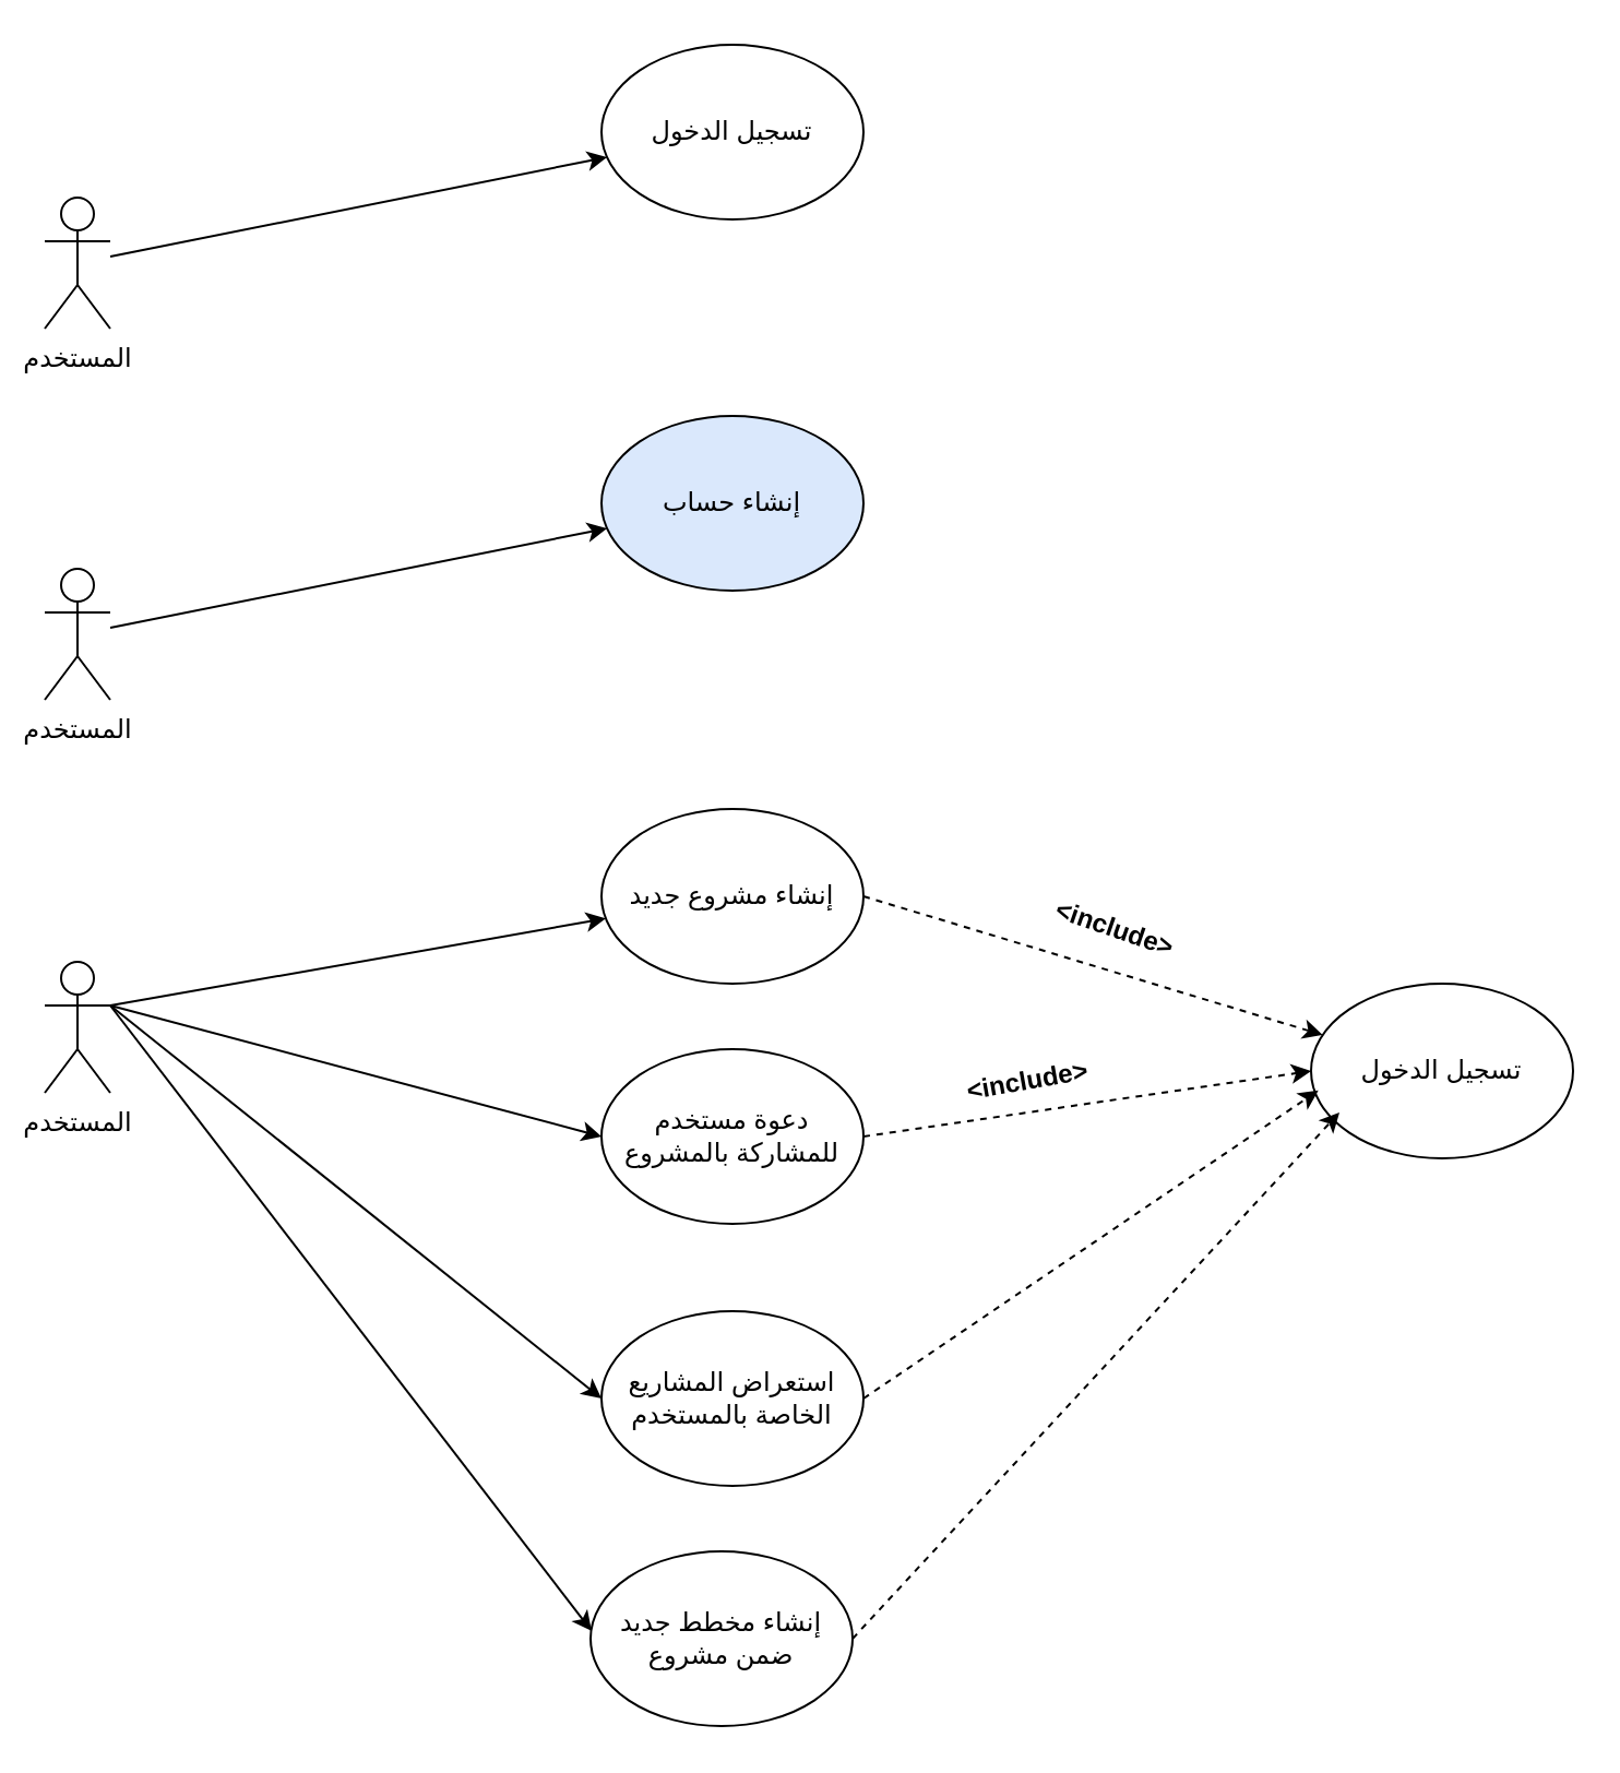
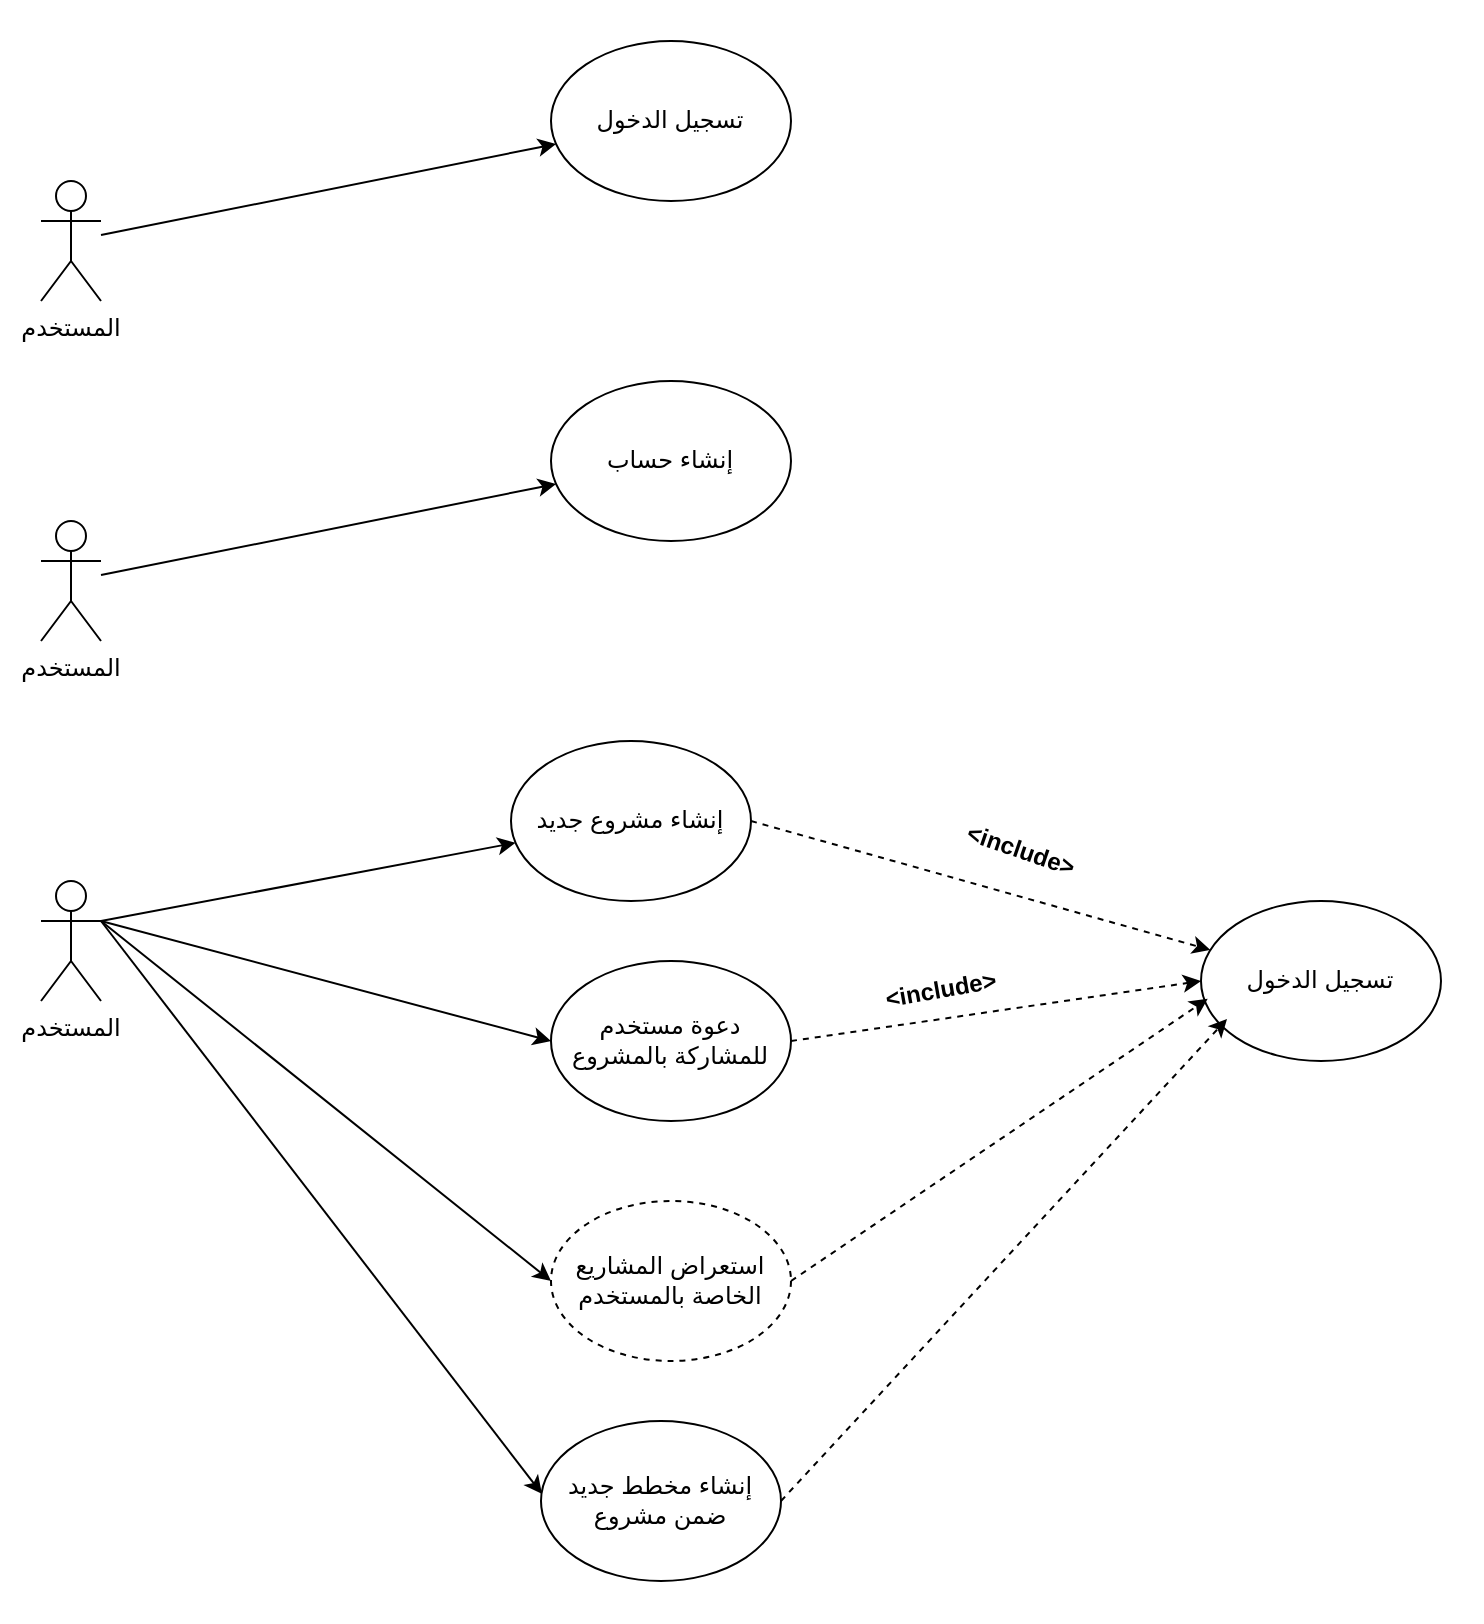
  <mxCell id="0" />
  <mxCell id="1" parent="0" />
  <mxCell id="2" style="rounded=0;orthogonalLoop=1;jettySize=auto;html=1;" edge="1" parent="1" source="3" target="4"><mxGeometry relative="1" as="geometry" /></mxCell>
  <mxCell id="3" value="المستخدم" style="shape=umlActor;verticalLabelPosition=bottom;verticalAlign=top;html=1;outlineConnect=0;" vertex="1" parent="1"><mxGeometry x="20" y="90" width="30" height="60" as="geometry" /></mxCell>
  <mxCell id="4" value="تسجيل الدخول" style="ellipse;whiteSpace=wrap;html=1;" vertex="1" parent="1"><mxGeometry x="275" y="20" width="120" height="80" as="geometry" /></mxCell>
  <mxCell id="5" style="rounded=0;orthogonalLoop=1;jettySize=auto;html=1;" edge="1" parent="1" source="6" target="7"><mxGeometry relative="1" as="geometry" /></mxCell>
  <mxCell id="6" value="المستخدم" style="shape=umlActor;verticalLabelPosition=bottom;verticalAlign=top;html=1;outlineConnect=0;" vertex="1" parent="1"><mxGeometry x="20" y="260" width="30" height="60" as="geometry" /></mxCell>
- <mxCell id="7" value="إنشاء حساب" style="ellipse;whiteSpace=wrap;html=1;fillColor=#dae8fc;" vertex="1" parent="1"><mxGeometry x="275" y="190" width="120" height="80" as="geometry" /></mxCell>
+ <mxCell id="7" value="إنشاء حساب" style="ellipse;whiteSpace=wrap;html=1;" vertex="1" parent="1"><mxGeometry x="275" y="190" width="120" height="80" as="geometry" /></mxCell>
  <mxCell id="8" style="rounded=0;orthogonalLoop=1;jettySize=auto;html=1;" edge="1" parent="1" target="11"><mxGeometry relative="1" as="geometry"><mxPoint x="50" y="460" as="sourcePoint" /></mxGeometry></mxCell>
  <mxCell id="9" value="المستخدم" style="shape=umlActor;verticalLabelPosition=bottom;verticalAlign=top;html=1;outlineConnect=0;" vertex="1" parent="1"><mxGeometry x="20" y="440" width="30" height="60" as="geometry" /></mxCell>
  <mxCell id="10" style="rounded=0;orthogonalLoop=1;jettySize=auto;html=1;exitX=1;exitY=0.5;exitDx=0;exitDy=0;dashed=1;" edge="1" parent="1" source="11" target="12"><mxGeometry relative="1" as="geometry" /></mxCell>
- <mxCell id="11" value="إنشاء مشروع جديد" style="ellipse;whiteSpace=wrap;html=1;" vertex="1" parent="1"><mxGeometry x="275" y="370" width="120" height="80" as="geometry" /></mxCell>
+ <mxCell id="11" value="إنشاء مشروع جديد" style="ellipse;whiteSpace=wrap;html=1;" vertex="1" parent="1"><mxGeometry x="255" y="370" width="120" height="80" as="geometry" /></mxCell>
  <mxCell id="12" value="تسجيل الدخول" style="ellipse;whiteSpace=wrap;html=1;" vertex="1" parent="1"><mxGeometry x="600" y="450" width="120" height="80" as="geometry" /></mxCell>
  <mxCell id="13" value="&lt;b&gt;&amp;lt;include&amp;gt;&lt;/b&gt;" style="text;html=1;align=center;verticalAlign=middle;resizable=0;points=[];autosize=1;strokeColor=none;fillColor=none;rotation=19;" vertex="1" parent="1"><mxGeometry x="470" y="410" width="80" height="30" as="geometry" /></mxCell>
  <mxCell id="14" value="دعوة مستخدم للمشاركة بالمشروع" style="ellipse;whiteSpace=wrap;html=1;" vertex="1" parent="1"><mxGeometry x="275" y="480" width="120" height="80" as="geometry" /></mxCell>
  <mxCell id="15" style="rounded=0;orthogonalLoop=1;jettySize=auto;html=1;exitX=1;exitY=0.333;exitDx=0;exitDy=0;exitPerimeter=0;entryX=0;entryY=0.5;entryDx=0;entryDy=0;" edge="1" parent="1" source="9" target="14"><mxGeometry relative="1" as="geometry"><mxPoint x="60" y="477" as="sourcePoint" /><mxPoint x="288" y="431" as="targetPoint" /></mxGeometry></mxCell>
  <mxCell id="16" style="rounded=0;orthogonalLoop=1;jettySize=auto;html=1;dashed=1;exitX=1;exitY=0.5;exitDx=0;exitDy=0;entryX=0;entryY=0.5;entryDx=0;entryDy=0;" edge="1" parent="1" target="12" source="14"><mxGeometry relative="1" as="geometry"><mxPoint x="400" y="521" as="sourcePoint" /><mxPoint x="610" y="520" as="targetPoint" /></mxGeometry></mxCell>
  <mxCell id="17" value="&lt;b&gt;&amp;lt;include&amp;gt;&lt;/b&gt;" style="text;html=1;align=center;verticalAlign=middle;resizable=0;points=[];autosize=1;strokeColor=none;fillColor=none;rotation=-10;" vertex="1" parent="1"><mxGeometry x="430" y="480" width="80" height="30" as="geometry" /></mxCell>
- <mxCell id="18" value="استعراض المشاريع الخاصة بالمستخدم" style="ellipse;whiteSpace=wrap;html=1;" vertex="1" parent="1"><mxGeometry x="275" y="600" width="120" height="80" as="geometry" /></mxCell>
+ <mxCell id="18" value="استعراض المشاريع الخاصة بالمستخدم" style="ellipse;whiteSpace=wrap;html=1;dashed=1;" vertex="1" parent="1"><mxGeometry x="275" y="600" width="120" height="80" as="geometry" /></mxCell>
  <mxCell id="19" style="rounded=0;orthogonalLoop=1;jettySize=auto;html=1;exitX=1;exitY=0.333;exitDx=0;exitDy=0;exitPerimeter=0;entryX=0;entryY=0.5;entryDx=0;entryDy=0;" edge="1" parent="1" source="9" target="18"><mxGeometry relative="1" as="geometry"><mxPoint x="60" y="470" as="sourcePoint" /><mxPoint x="285" y="530" as="targetPoint" /></mxGeometry></mxCell>
  <mxCell id="20" style="rounded=0;orthogonalLoop=1;jettySize=auto;html=1;dashed=1;exitX=1;exitY=0.5;exitDx=0;exitDy=0;entryX=0.028;entryY=0.611;entryDx=0;entryDy=0;entryPerimeter=0;" edge="1" parent="1" source="18" target="12"><mxGeometry relative="1" as="geometry"><mxPoint x="405" y="530" as="sourcePoint" /><mxPoint x="610" y="500" as="targetPoint" /></mxGeometry></mxCell>
  <mxCell id="21" style="rounded=0;orthogonalLoop=1;jettySize=auto;html=1;entryX=0.004;entryY=0.456;entryDx=0;entryDy=0;entryPerimeter=0;" edge="1" parent="1" target="22"><mxGeometry relative="1" as="geometry"><mxPoint x="50" y="460" as="sourcePoint" /><mxPoint x="270" y="760" as="targetPoint" /></mxGeometry></mxCell>
  <mxCell id="22" value="إنشاء مخطط جديد ضمن مشروع" style="ellipse;whiteSpace=wrap;html=1;" vertex="1" parent="1"><mxGeometry x="270" y="710" width="120" height="80" as="geometry" /></mxCell>
  <mxCell id="23" style="rounded=0;orthogonalLoop=1;jettySize=auto;html=1;dashed=1;exitX=1;exitY=0.5;exitDx=0;exitDy=0;entryX=0.028;entryY=0.611;entryDx=0;entryDy=0;entryPerimeter=0;" edge="1" parent="1" source="22"><mxGeometry relative="1" as="geometry"><mxPoint x="405" y="650" as="sourcePoint" /><mxPoint x="613" y="509" as="targetPoint" /></mxGeometry></mxCell>
